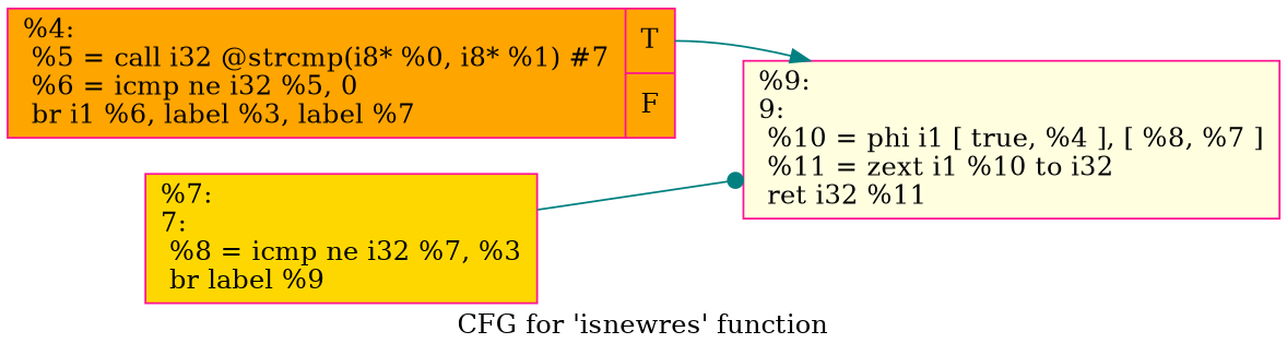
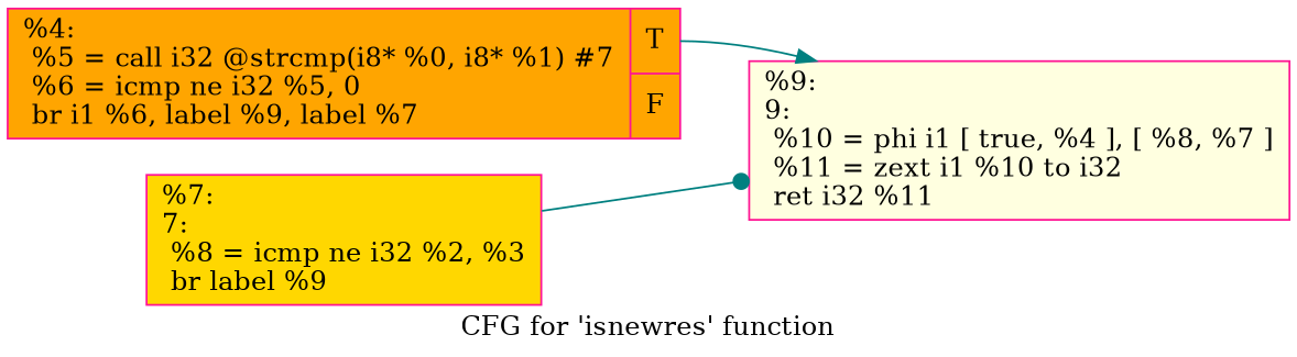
  digraph {
    label="CFG for 'isnewres' function"
    rankdir=LR
    node [color=deeppink shape=record style=filled]
    edge [color=teal]
-   n1 [fillcolor=orange label="{%4:\l  %5 = call i32 @strcmp(i8* %0, i8* %1) #7\l  %6 = icmp ne i32 %5, 0\l  br i1 %6, label %3, label %7\l|{<s0>T|<s1>F}}"]
+   n1 [fillcolor=orange label="{%4:\l  %5 = call i32 @strcmp(i8* %0, i8* %1) #7\l  %6 = icmp ne i32 %5, 0\l  br i1 %6, label %9, label %7\l|{<s0>T|<s1>F}}"]
    n2 [fillcolor=lightyellow label="{%9:\l9:                                                \l  %10 = phi i1 [ true, %4 ], [ %8, %7 ]\l  %11 = zext i1 %10 to i32\l  ret i32 %11\l}"]
-   n3 [fillcolor=gold label="{%7:\l7:                                                \l  %8 = icmp ne i32 %7, %3\l  br label %9\l}"]
+   n3 [fillcolor=gold label="{%7:\l7:                                                \l  %8 = icmp ne i32 %2, %3\l  br label %9\l}"]
    n1 -> n2 [arrowhead=normal tailport=s0]
    n3 -> n2 [arrowhead=dot]
  }
